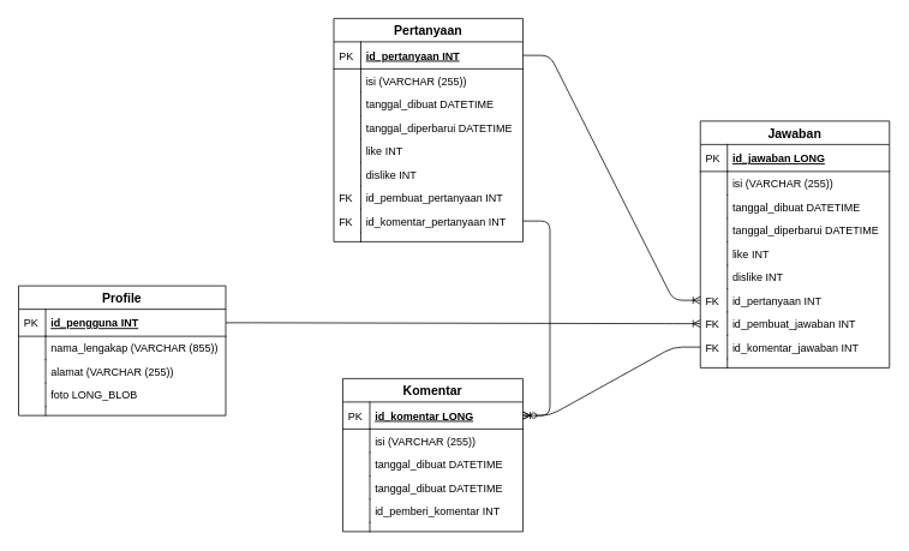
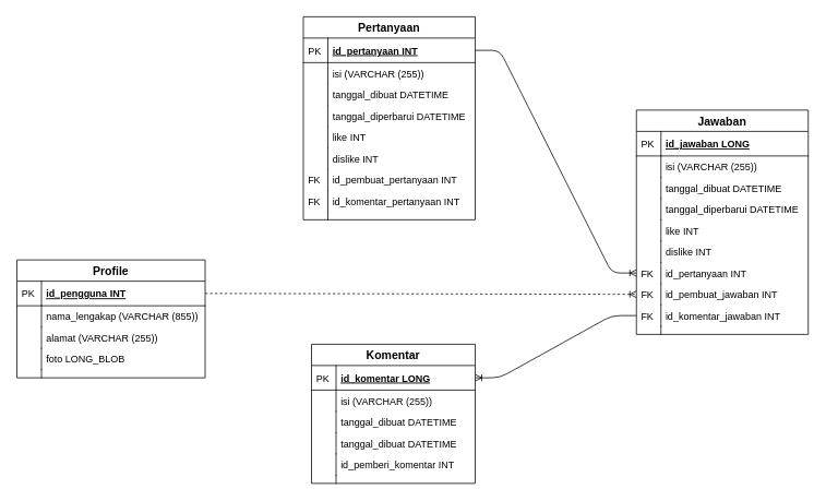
  <mxCell id="0" />
  <mxCell id="1" parent="0" />
  <mxCell id="2" value="" style="edgeStyle=entityRelationEdgeStyle;fontSize=12;html=1;endArrow=ERoneToMany;exitX=1;exitY=0.5;exitDx=0;exitDy=0;" edge="1" parent="1" source="39" target="19"><mxGeometry width="100" height="100" relative="1" as="geometry"><mxPoint x="707" y="75" as="sourcePoint" /><mxPoint x="670" y="190" as="targetPoint" /></mxGeometry></mxCell>
- <mxCell id="3" value="" style="edgeStyle=entityRelationEdgeStyle;fontSize=12;html=1;endArrow=ERoneToMany;exitX=1;exitY=0.5;exitDx=0;exitDy=0;entryX=0;entryY=0.5;entryDx=0;entryDy=0;" edge="1" parent="1" source="28" target="21"><mxGeometry width="100" height="100" relative="1" as="geometry"><mxPoint x="450" y="-90" as="sourcePoint" /><mxPoint x="560" y="360" as="targetPoint" /></mxGeometry></mxCell>
- <mxCell id="4" value="" style="edgeStyle=entityRelationEdgeStyle;fontSize=12;html=1;endArrow=ERzeroToMany;endFill=1;exitX=1;exitY=0.5;exitDx=0;exitDy=0;" edge="1" parent="1" source="53" target="58"><mxGeometry width="100" height="100" relative="1" as="geometry"><mxPoint x="490" y="380" as="sourcePoint" /><mxPoint x="590" y="280" as="targetPoint" /></mxGeometry></mxCell>
+ <mxCell id="3" value="" style="edgeStyle=entityRelationEdgeStyle;fontSize=12;html=1;endArrow=ERoneToMany;exitX=1;exitY=0.5;exitDx=0;exitDy=0;entryX=0;entryY=0.5;entryDx=0;entryDy=0;dashed=1;" edge="1" parent="1" source="28" target="21"><mxGeometry width="100" height="100" relative="1" as="geometry"><mxPoint x="450" y="-90" as="sourcePoint" /><mxPoint x="560" y="360" as="targetPoint" /></mxGeometry></mxCell>
  <mxCell id="5" value="" style="edgeStyle=entityRelationEdgeStyle;fontSize=12;html=1;endArrow=ERoneToMany;" edge="1" parent="1" source="23" target="58"><mxGeometry width="100" height="100" relative="1" as="geometry"><mxPoint x="710" y="390" as="sourcePoint" /><mxPoint x="810" y="461" as="targetPoint" /></mxGeometry></mxCell>
  <mxCell id="6" value="Jawaban" style="swimlane;fontStyle=1;childLayout=stackLayout;horizontal=1;startSize=26;horizontalStack=0;resizeParent=1;resizeParentMax=0;resizeLast=0;collapsible=1;marginBottom=0;align=center;fontSize=14;" vertex="1" parent="1"><mxGeometry x="777" y="134" width="210" height="274" as="geometry" /></mxCell>
  <mxCell id="7" value="id_jawaban LONG" style="shape=partialRectangle;top=0;left=0;right=0;bottom=1;align=left;verticalAlign=middle;fillColor=none;spacingLeft=34;spacingRight=4;overflow=hidden;rotatable=0;points=[[0,0.5],[1,0.5]];portConstraint=eastwest;dropTarget=0;fontStyle=5;fontSize=12;" vertex="1" parent="6"><mxGeometry y="26" width="210" height="30" as="geometry" /></mxCell>
  <mxCell id="8" value="PK" style="shape=partialRectangle;top=0;left=0;bottom=0;fillColor=none;align=left;verticalAlign=middle;spacingLeft=4;spacingRight=4;overflow=hidden;rotatable=0;points=[];portConstraint=eastwest;part=1;fontSize=12;" vertex="1" connectable="0" parent="7"><mxGeometry width="30" height="30" as="geometry" /></mxCell>
  <mxCell id="9" value="isi (VARCHAR (255))" style="shape=partialRectangle;top=0;left=0;right=0;bottom=0;align=left;verticalAlign=top;fillColor=none;spacingLeft=34;spacingRight=4;overflow=hidden;rotatable=0;points=[[0,0.5],[1,0.5]];portConstraint=eastwest;dropTarget=0;fontSize=12;" vertex="1" parent="6"><mxGeometry y="56" width="210" height="26" as="geometry" /></mxCell>
  <mxCell id="10" value="" style="shape=partialRectangle;top=0;left=0;bottom=0;fillColor=none;align=left;verticalAlign=top;spacingLeft=4;spacingRight=4;overflow=hidden;rotatable=0;points=[];portConstraint=eastwest;part=1;fontSize=12;" vertex="1" connectable="0" parent="9"><mxGeometry width="30" height="26" as="geometry" /></mxCell>
  <mxCell id="11" value="tanggal_dibuat DATETIME" style="shape=partialRectangle;top=0;left=0;right=0;bottom=0;align=left;verticalAlign=top;fillColor=none;spacingLeft=34;spacingRight=4;overflow=hidden;rotatable=0;points=[[0,0.5],[1,0.5]];portConstraint=eastwest;dropTarget=0;fontSize=12;" vertex="1" parent="6"><mxGeometry y="82" width="210" height="26" as="geometry" /></mxCell>
  <mxCell id="12" value="" style="shape=partialRectangle;top=0;left=0;bottom=0;fillColor=none;align=left;verticalAlign=top;spacingLeft=4;spacingRight=4;overflow=hidden;rotatable=0;points=[];portConstraint=eastwest;part=1;fontSize=12;" vertex="1" connectable="0" parent="11"><mxGeometry width="30" height="26" as="geometry" /></mxCell>
  <mxCell id="13" value="tanggal_diperbarui DATETIME" style="shape=partialRectangle;top=0;left=0;right=0;bottom=0;align=left;verticalAlign=top;fillColor=none;spacingLeft=34;spacingRight=4;overflow=hidden;rotatable=0;points=[[0,0.5],[1,0.5]];portConstraint=eastwest;dropTarget=0;fontSize=12;" vertex="1" parent="6"><mxGeometry y="108" width="210" height="26" as="geometry" /></mxCell>
  <mxCell id="14" value="" style="shape=partialRectangle;top=0;left=0;bottom=0;fillColor=none;align=left;verticalAlign=top;spacingLeft=4;spacingRight=4;overflow=hidden;rotatable=0;points=[];portConstraint=eastwest;part=1;fontSize=12;" vertex="1" connectable="0" parent="13"><mxGeometry width="30" height="26" as="geometry" /></mxCell>
  <mxCell id="15" value="like INT" style="shape=partialRectangle;top=0;left=0;right=0;bottom=0;align=left;verticalAlign=top;fillColor=none;spacingLeft=34;spacingRight=4;overflow=hidden;rotatable=0;points=[[0,0.5],[1,0.5]];portConstraint=eastwest;dropTarget=0;fontSize=12;" vertex="1" parent="6"><mxGeometry y="134" width="210" height="26" as="geometry" /></mxCell>
  <mxCell id="16" value="" style="shape=partialRectangle;top=0;left=0;bottom=0;fillColor=none;align=left;verticalAlign=top;spacingLeft=4;spacingRight=4;overflow=hidden;rotatable=0;points=[];portConstraint=eastwest;part=1;fontSize=12;" vertex="1" connectable="0" parent="15"><mxGeometry width="30" height="26" as="geometry" /></mxCell>
  <mxCell id="17" value="dislike INT" style="shape=partialRectangle;top=0;left=0;right=0;bottom=0;align=left;verticalAlign=top;fillColor=none;spacingLeft=34;spacingRight=4;overflow=hidden;rotatable=0;points=[[0,0.5],[1,0.5]];portConstraint=eastwest;dropTarget=0;fontSize=12;" vertex="1" parent="6"><mxGeometry y="160" width="210" height="26" as="geometry" /></mxCell>
  <mxCell id="18" value="" style="shape=partialRectangle;top=0;left=0;bottom=0;fillColor=none;align=left;verticalAlign=top;spacingLeft=4;spacingRight=4;overflow=hidden;rotatable=0;points=[];portConstraint=eastwest;part=1;fontSize=12;" vertex="1" connectable="0" parent="17"><mxGeometry width="30" height="26" as="geometry" /></mxCell>
  <mxCell id="19" value="id_pertanyaan INT" style="shape=partialRectangle;top=0;left=0;right=0;bottom=0;align=left;verticalAlign=top;fillColor=none;spacingLeft=34;spacingRight=4;overflow=hidden;rotatable=0;points=[[0,0.5],[1,0.5]];portConstraint=eastwest;dropTarget=0;fontSize=12;" vertex="1" parent="6"><mxGeometry y="186" width="210" height="26" as="geometry" /></mxCell>
  <mxCell id="20" value="FK" style="shape=partialRectangle;top=0;left=0;bottom=0;fillColor=none;align=left;verticalAlign=top;spacingLeft=4;spacingRight=4;overflow=hidden;rotatable=0;points=[];portConstraint=eastwest;part=1;fontSize=12;" vertex="1" connectable="0" parent="19"><mxGeometry width="30" height="26" as="geometry" /></mxCell>
  <mxCell id="21" value="id_pembuat_jawaban INT" style="shape=partialRectangle;top=0;left=0;right=0;bottom=0;align=left;verticalAlign=top;fillColor=none;spacingLeft=34;spacingRight=4;overflow=hidden;rotatable=0;points=[[0,0.5],[1,0.5]];portConstraint=eastwest;dropTarget=0;fontSize=12;" vertex="1" parent="6"><mxGeometry y="212" width="210" height="26" as="geometry" /></mxCell>
  <mxCell id="22" value="FK" style="shape=partialRectangle;top=0;left=0;bottom=0;fillColor=none;align=left;verticalAlign=top;spacingLeft=4;spacingRight=4;overflow=hidden;rotatable=0;points=[];portConstraint=eastwest;part=1;fontSize=12;" vertex="1" connectable="0" parent="21"><mxGeometry width="30" height="26" as="geometry" /></mxCell>
  <mxCell id="23" value="id_komentar_jawaban INT" style="shape=partialRectangle;top=0;left=0;right=0;bottom=0;align=left;verticalAlign=top;fillColor=none;spacingLeft=34;spacingRight=4;overflow=hidden;rotatable=0;points=[[0,0.5],[1,0.5]];portConstraint=eastwest;dropTarget=0;fontSize=12;" vertex="1" parent="6"><mxGeometry y="238" width="210" height="26" as="geometry" /></mxCell>
  <mxCell id="24" value="FK" style="shape=partialRectangle;top=0;left=0;bottom=0;fillColor=none;align=left;verticalAlign=top;spacingLeft=4;spacingRight=4;overflow=hidden;rotatable=0;points=[];portConstraint=eastwest;part=1;fontSize=12;" vertex="1" connectable="0" parent="23"><mxGeometry width="30" height="26" as="geometry" /></mxCell>
  <mxCell id="25" value="" style="shape=partialRectangle;top=0;left=0;right=0;bottom=0;align=left;verticalAlign=top;fillColor=none;spacingLeft=34;spacingRight=4;overflow=hidden;rotatable=0;points=[[0,0.5],[1,0.5]];portConstraint=eastwest;dropTarget=0;fontSize=12;" vertex="1" parent="6"><mxGeometry y="264" width="210" height="10" as="geometry" /></mxCell>
  <mxCell id="26" value="" style="shape=partialRectangle;top=0;left=0;bottom=0;fillColor=none;align=left;verticalAlign=top;spacingLeft=4;spacingRight=4;overflow=hidden;rotatable=0;points=[];portConstraint=eastwest;part=1;fontSize=12;" vertex="1" connectable="0" parent="25"><mxGeometry width="30" height="10" as="geometry" /></mxCell>
  <mxCell id="27" value="Profile" style="swimlane;fontStyle=1;childLayout=stackLayout;horizontal=1;startSize=26;horizontalStack=0;resizeParent=1;resizeParentMax=0;resizeLast=0;collapsible=1;marginBottom=0;align=center;fontSize=14;" vertex="1" parent="1"><mxGeometry x="20" y="317" width="230" height="144" as="geometry" /></mxCell>
  <mxCell id="28" value="id_pengguna INT" style="shape=partialRectangle;top=0;left=0;right=0;bottom=1;align=left;verticalAlign=middle;fillColor=none;spacingLeft=34;spacingRight=4;overflow=hidden;rotatable=0;points=[[0,0.5],[1,0.5]];portConstraint=eastwest;dropTarget=0;fontStyle=5;fontSize=12;" vertex="1" parent="27"><mxGeometry y="26" width="230" height="30" as="geometry" /></mxCell>
  <mxCell id="29" value="PK" style="shape=partialRectangle;top=0;left=0;bottom=0;fillColor=none;align=left;verticalAlign=middle;spacingLeft=4;spacingRight=4;overflow=hidden;rotatable=0;points=[];portConstraint=eastwest;part=1;fontSize=12;" vertex="1" connectable="0" parent="28"><mxGeometry width="30" height="30" as="geometry" /></mxCell>
  <mxCell id="30" value="nama_lengakap (VARCHAR (855))" style="shape=partialRectangle;top=0;left=0;right=0;bottom=0;align=left;verticalAlign=top;fillColor=none;spacingLeft=34;spacingRight=4;overflow=hidden;rotatable=0;points=[[0,0.5],[1,0.5]];portConstraint=eastwest;dropTarget=0;fontSize=12;" vertex="1" parent="27"><mxGeometry y="56" width="230" height="26" as="geometry" /></mxCell>
  <mxCell id="31" value="" style="shape=partialRectangle;top=0;left=0;bottom=0;fillColor=none;align=left;verticalAlign=top;spacingLeft=4;spacingRight=4;overflow=hidden;rotatable=0;points=[];portConstraint=eastwest;part=1;fontSize=12;" vertex="1" connectable="0" parent="30"><mxGeometry width="30" height="26" as="geometry" /></mxCell>
  <mxCell id="32" value="alamat (VARCHAR (255))" style="shape=partialRectangle;top=0;left=0;right=0;bottom=0;align=left;verticalAlign=top;fillColor=none;spacingLeft=34;spacingRight=4;overflow=hidden;rotatable=0;points=[[0,0.5],[1,0.5]];portConstraint=eastwest;dropTarget=0;fontSize=12;" vertex="1" parent="27"><mxGeometry y="82" width="230" height="26" as="geometry" /></mxCell>
  <mxCell id="33" value="" style="shape=partialRectangle;top=0;left=0;bottom=0;fillColor=none;align=left;verticalAlign=top;spacingLeft=4;spacingRight=4;overflow=hidden;rotatable=0;points=[];portConstraint=eastwest;part=1;fontSize=12;" vertex="1" connectable="0" parent="32"><mxGeometry width="30" height="26" as="geometry" /></mxCell>
  <mxCell id="34" value="foto LONG_BLOB" style="shape=partialRectangle;top=0;left=0;right=0;bottom=0;align=left;verticalAlign=top;fillColor=none;spacingLeft=34;spacingRight=4;overflow=hidden;rotatable=0;points=[[0,0.5],[1,0.5]];portConstraint=eastwest;dropTarget=0;fontSize=12;" vertex="1" parent="27"><mxGeometry y="108" width="230" height="26" as="geometry" /></mxCell>
  <mxCell id="35" value="" style="shape=partialRectangle;top=0;left=0;bottom=0;fillColor=none;align=left;verticalAlign=top;spacingLeft=4;spacingRight=4;overflow=hidden;rotatable=0;points=[];portConstraint=eastwest;part=1;fontSize=12;" vertex="1" connectable="0" parent="34"><mxGeometry width="30" height="26" as="geometry" /></mxCell>
  <mxCell id="36" value="" style="shape=partialRectangle;top=0;left=0;right=0;bottom=0;align=left;verticalAlign=top;fillColor=none;spacingLeft=34;spacingRight=4;overflow=hidden;rotatable=0;points=[[0,0.5],[1,0.5]];portConstraint=eastwest;dropTarget=0;fontSize=12;" vertex="1" parent="27"><mxGeometry y="134" width="230" height="10" as="geometry" /></mxCell>
  <mxCell id="37" value="" style="shape=partialRectangle;top=0;left=0;bottom=0;fillColor=none;align=left;verticalAlign=top;spacingLeft=4;spacingRight=4;overflow=hidden;rotatable=0;points=[];portConstraint=eastwest;part=1;fontSize=12;" vertex="1" connectable="0" parent="36"><mxGeometry width="30" height="10" as="geometry" /></mxCell>
  <mxCell id="38" value="Pertanyaan" style="swimlane;fontStyle=1;childLayout=stackLayout;horizontal=1;startSize=26;horizontalStack=0;resizeParent=1;resizeParentMax=0;resizeLast=0;collapsible=1;marginBottom=0;align=center;fontSize=14;" vertex="1" parent="1"><mxGeometry x="370" y="20" width="210" height="248" as="geometry" /></mxCell>
  <mxCell id="39" value="id_pertanyaan INT" style="shape=partialRectangle;top=0;left=0;right=0;bottom=1;align=left;verticalAlign=middle;fillColor=none;spacingLeft=34;spacingRight=4;overflow=hidden;rotatable=0;points=[[0,0.5],[1,0.5]];portConstraint=eastwest;dropTarget=0;fontStyle=5;fontSize=12;" vertex="1" parent="38"><mxGeometry y="26" width="210" height="30" as="geometry" /></mxCell>
  <mxCell id="40" value="PK" style="shape=partialRectangle;top=0;left=0;bottom=0;fillColor=none;align=left;verticalAlign=middle;spacingLeft=4;spacingRight=4;overflow=hidden;rotatable=0;points=[];portConstraint=eastwest;part=1;fontSize=12;" vertex="1" connectable="0" parent="39"><mxGeometry width="30" height="30" as="geometry" /></mxCell>
  <mxCell id="41" value="isi (VARCHAR (255))" style="shape=partialRectangle;top=0;left=0;right=0;bottom=0;align=left;verticalAlign=top;fillColor=none;spacingLeft=34;spacingRight=4;overflow=hidden;rotatable=0;points=[[0,0.5],[1,0.5]];portConstraint=eastwest;dropTarget=0;fontSize=12;" vertex="1" parent="38"><mxGeometry y="56" width="210" height="26" as="geometry" /></mxCell>
  <mxCell id="42" value="" style="shape=partialRectangle;top=0;left=0;bottom=0;fillColor=none;align=left;verticalAlign=top;spacingLeft=4;spacingRight=4;overflow=hidden;rotatable=0;points=[];portConstraint=eastwest;part=1;fontSize=12;" vertex="1" connectable="0" parent="41"><mxGeometry width="30" height="26" as="geometry" /></mxCell>
  <mxCell id="43" value="tanggal_dibuat DATETIME" style="shape=partialRectangle;top=0;left=0;right=0;bottom=0;align=left;verticalAlign=top;fillColor=none;spacingLeft=34;spacingRight=4;overflow=hidden;rotatable=0;points=[[0,0.5],[1,0.5]];portConstraint=eastwest;dropTarget=0;fontSize=12;" vertex="1" parent="38"><mxGeometry y="82" width="210" height="26" as="geometry" /></mxCell>
  <mxCell id="44" value="" style="shape=partialRectangle;top=0;left=0;bottom=0;fillColor=none;align=left;verticalAlign=top;spacingLeft=4;spacingRight=4;overflow=hidden;rotatable=0;points=[];portConstraint=eastwest;part=1;fontSize=12;" vertex="1" connectable="0" parent="43"><mxGeometry width="30" height="26" as="geometry" /></mxCell>
  <mxCell id="45" value="tanggal_diperbarui DATETIME" style="shape=partialRectangle;top=0;left=0;right=0;bottom=0;align=left;verticalAlign=top;fillColor=none;spacingLeft=34;spacingRight=4;overflow=hidden;rotatable=0;points=[[0,0.5],[1,0.5]];portConstraint=eastwest;dropTarget=0;fontSize=12;" vertex="1" parent="38"><mxGeometry y="108" width="210" height="26" as="geometry" /></mxCell>
  <mxCell id="46" value="" style="shape=partialRectangle;top=0;left=0;bottom=0;fillColor=none;align=left;verticalAlign=top;spacingLeft=4;spacingRight=4;overflow=hidden;rotatable=0;points=[];portConstraint=eastwest;part=1;fontSize=12;" vertex="1" connectable="0" parent="45"><mxGeometry width="30" height="26" as="geometry" /></mxCell>
  <mxCell id="47" value="like INT" style="shape=partialRectangle;top=0;left=0;right=0;bottom=0;align=left;verticalAlign=top;fillColor=none;spacingLeft=34;spacingRight=4;overflow=hidden;rotatable=0;points=[[0,0.5],[1,0.5]];portConstraint=eastwest;dropTarget=0;fontSize=12;" vertex="1" parent="38"><mxGeometry y="134" width="210" height="26" as="geometry" /></mxCell>
  <mxCell id="48" value="" style="shape=partialRectangle;top=0;left=0;bottom=0;fillColor=none;align=left;verticalAlign=top;spacingLeft=4;spacingRight=4;overflow=hidden;rotatable=0;points=[];portConstraint=eastwest;part=1;fontSize=12;" vertex="1" connectable="0" parent="47"><mxGeometry width="30" height="26" as="geometry" /></mxCell>
  <mxCell id="49" value="dislike INT" style="shape=partialRectangle;top=0;left=0;right=0;bottom=0;align=left;verticalAlign=top;fillColor=none;spacingLeft=34;spacingRight=4;overflow=hidden;rotatable=0;points=[[0,0.5],[1,0.5]];portConstraint=eastwest;dropTarget=0;fontSize=12;" vertex="1" parent="38"><mxGeometry y="160" width="210" height="26" as="geometry" /></mxCell>
  <mxCell id="50" value="" style="shape=partialRectangle;top=0;left=0;bottom=0;fillColor=none;align=left;verticalAlign=top;spacingLeft=4;spacingRight=4;overflow=hidden;rotatable=0;points=[];portConstraint=eastwest;part=1;fontSize=12;" vertex="1" connectable="0" parent="49"><mxGeometry width="30" height="26" as="geometry" /></mxCell>
  <mxCell id="51" value="id_pembuat_pertanyaan INT" style="shape=partialRectangle;top=0;left=0;right=0;bottom=0;align=left;verticalAlign=top;fillColor=none;spacingLeft=34;spacingRight=4;overflow=hidden;rotatable=0;points=[[0,0.5],[1,0.5]];portConstraint=eastwest;dropTarget=0;fontSize=12;" vertex="1" parent="38"><mxGeometry y="186" width="210" height="26" as="geometry" /></mxCell>
  <mxCell id="52" value="FK" style="shape=partialRectangle;top=0;left=0;bottom=0;fillColor=none;align=left;verticalAlign=top;spacingLeft=4;spacingRight=4;overflow=hidden;rotatable=0;points=[];portConstraint=eastwest;part=1;fontSize=12;" vertex="1" connectable="0" parent="51"><mxGeometry width="30" height="26" as="geometry" /></mxCell>
  <mxCell id="53" value="id_komentar_pertanyaan INT" style="shape=partialRectangle;top=0;left=0;right=0;bottom=0;align=left;verticalAlign=top;fillColor=none;spacingLeft=34;spacingRight=4;overflow=hidden;rotatable=0;points=[[0,0.5],[1,0.5]];portConstraint=eastwest;dropTarget=0;fontSize=12;" vertex="1" parent="38"><mxGeometry y="212" width="210" height="26" as="geometry" /></mxCell>
  <mxCell id="54" value="FK" style="shape=partialRectangle;top=0;left=0;bottom=0;fillColor=none;align=left;verticalAlign=top;spacingLeft=4;spacingRight=4;overflow=hidden;rotatable=0;points=[];portConstraint=eastwest;part=1;fontSize=12;" vertex="1" connectable="0" parent="53"><mxGeometry width="30" height="26" as="geometry" /></mxCell>
  <mxCell id="55" value="" style="shape=partialRectangle;top=0;left=0;right=0;bottom=0;align=left;verticalAlign=top;fillColor=none;spacingLeft=34;spacingRight=4;overflow=hidden;rotatable=0;points=[[0,0.5],[1,0.5]];portConstraint=eastwest;dropTarget=0;fontSize=12;" vertex="1" parent="38"><mxGeometry y="238" width="210" height="10" as="geometry" /></mxCell>
  <mxCell id="56" value="" style="shape=partialRectangle;top=0;left=0;bottom=0;fillColor=none;align=left;verticalAlign=top;spacingLeft=4;spacingRight=4;overflow=hidden;rotatable=0;points=[];portConstraint=eastwest;part=1;fontSize=12;" vertex="1" connectable="0" parent="55"><mxGeometry width="30" height="10" as="geometry" /></mxCell>
  <mxCell id="57" value="Komentar" style="swimlane;fontStyle=1;childLayout=stackLayout;horizontal=1;startSize=26;horizontalStack=0;resizeParent=1;resizeParentMax=0;resizeLast=0;collapsible=1;marginBottom=0;align=center;fontSize=14;" vertex="1" parent="1"><mxGeometry x="380" y="420" width="200" height="170" as="geometry" /></mxCell>
  <mxCell id="58" value="id_komentar LONG" style="shape=partialRectangle;top=0;left=0;right=0;bottom=1;align=left;verticalAlign=middle;fillColor=none;spacingLeft=34;spacingRight=4;overflow=hidden;rotatable=0;points=[[0,0.5],[1,0.5]];portConstraint=eastwest;dropTarget=0;fontStyle=5;fontSize=12;" vertex="1" parent="57"><mxGeometry y="26" width="200" height="30" as="geometry" /></mxCell>
  <mxCell id="59" value="PK" style="shape=partialRectangle;top=0;left=0;bottom=0;fillColor=none;align=left;verticalAlign=middle;spacingLeft=4;spacingRight=4;overflow=hidden;rotatable=0;points=[];portConstraint=eastwest;part=1;fontSize=12;" vertex="1" connectable="0" parent="58"><mxGeometry width="30" height="30" as="geometry" /></mxCell>
  <mxCell id="60" value="isi (VARCHAR (255))" style="shape=partialRectangle;top=0;left=0;right=0;bottom=0;align=left;verticalAlign=top;fillColor=none;spacingLeft=34;spacingRight=4;overflow=hidden;rotatable=0;points=[[0,0.5],[1,0.5]];portConstraint=eastwest;dropTarget=0;fontSize=12;" vertex="1" parent="57"><mxGeometry y="56" width="200" height="26" as="geometry" /></mxCell>
  <mxCell id="61" value="" style="shape=partialRectangle;top=0;left=0;bottom=0;fillColor=none;align=left;verticalAlign=top;spacingLeft=4;spacingRight=4;overflow=hidden;rotatable=0;points=[];portConstraint=eastwest;part=1;fontSize=12;" vertex="1" connectable="0" parent="60"><mxGeometry width="30" height="26" as="geometry" /></mxCell>
  <mxCell id="62" value="tanggal_dibuat DATETIME" style="shape=partialRectangle;top=0;left=0;right=0;bottom=0;align=left;verticalAlign=top;fillColor=none;spacingLeft=34;spacingRight=4;overflow=hidden;rotatable=0;points=[[0,0.5],[1,0.5]];portConstraint=eastwest;dropTarget=0;fontSize=12;" vertex="1" parent="57"><mxGeometry y="82" width="200" height="26" as="geometry" /></mxCell>
  <mxCell id="63" value="" style="shape=partialRectangle;top=0;left=0;bottom=0;fillColor=none;align=left;verticalAlign=top;spacingLeft=4;spacingRight=4;overflow=hidden;rotatable=0;points=[];portConstraint=eastwest;part=1;fontSize=12;" vertex="1" connectable="0" parent="62"><mxGeometry width="30" height="26" as="geometry" /></mxCell>
  <mxCell id="64" value="tanggal_dibuat DATETIME" style="shape=partialRectangle;top=0;left=0;right=0;bottom=0;align=left;verticalAlign=top;fillColor=none;spacingLeft=34;spacingRight=4;overflow=hidden;rotatable=0;points=[[0,0.5],[1,0.5]];portConstraint=eastwest;dropTarget=0;fontSize=12;" vertex="1" parent="57"><mxGeometry y="108" width="200" height="26" as="geometry" /></mxCell>
  <mxCell id="65" value="" style="shape=partialRectangle;top=0;left=0;bottom=0;fillColor=none;align=left;verticalAlign=top;spacingLeft=4;spacingRight=4;overflow=hidden;rotatable=0;points=[];portConstraint=eastwest;part=1;fontSize=12;" vertex="1" connectable="0" parent="64"><mxGeometry width="30" height="26" as="geometry" /></mxCell>
  <mxCell id="66" value="id_pemberi_komentar INT" style="shape=partialRectangle;top=0;left=0;right=0;bottom=0;align=left;verticalAlign=top;fillColor=none;spacingLeft=34;spacingRight=4;overflow=hidden;rotatable=0;points=[[0,0.5],[1,0.5]];portConstraint=eastwest;dropTarget=0;fontSize=12;" vertex="1" parent="57"><mxGeometry y="134" width="200" height="26" as="geometry" /></mxCell>
  <mxCell id="67" value="" style="shape=partialRectangle;top=0;left=0;bottom=0;fillColor=none;align=left;verticalAlign=top;spacingLeft=4;spacingRight=4;overflow=hidden;rotatable=0;points=[];portConstraint=eastwest;part=1;fontSize=12;" vertex="1" connectable="0" parent="66"><mxGeometry width="30" height="26" as="geometry" /></mxCell>
  <mxCell id="68" value="" style="shape=partialRectangle;top=0;left=0;right=0;bottom=0;align=left;verticalAlign=top;fillColor=none;spacingLeft=34;spacingRight=4;overflow=hidden;rotatable=0;points=[[0,0.5],[1,0.5]];portConstraint=eastwest;dropTarget=0;fontSize=12;" vertex="1" parent="57"><mxGeometry y="160" width="200" height="10" as="geometry" /></mxCell>
  <mxCell id="69" value="" style="shape=partialRectangle;top=0;left=0;bottom=0;fillColor=none;align=left;verticalAlign=top;spacingLeft=4;spacingRight=4;overflow=hidden;rotatable=0;points=[];portConstraint=eastwest;part=1;fontSize=12;" vertex="1" connectable="0" parent="68"><mxGeometry width="30" height="10" as="geometry" /></mxCell>
